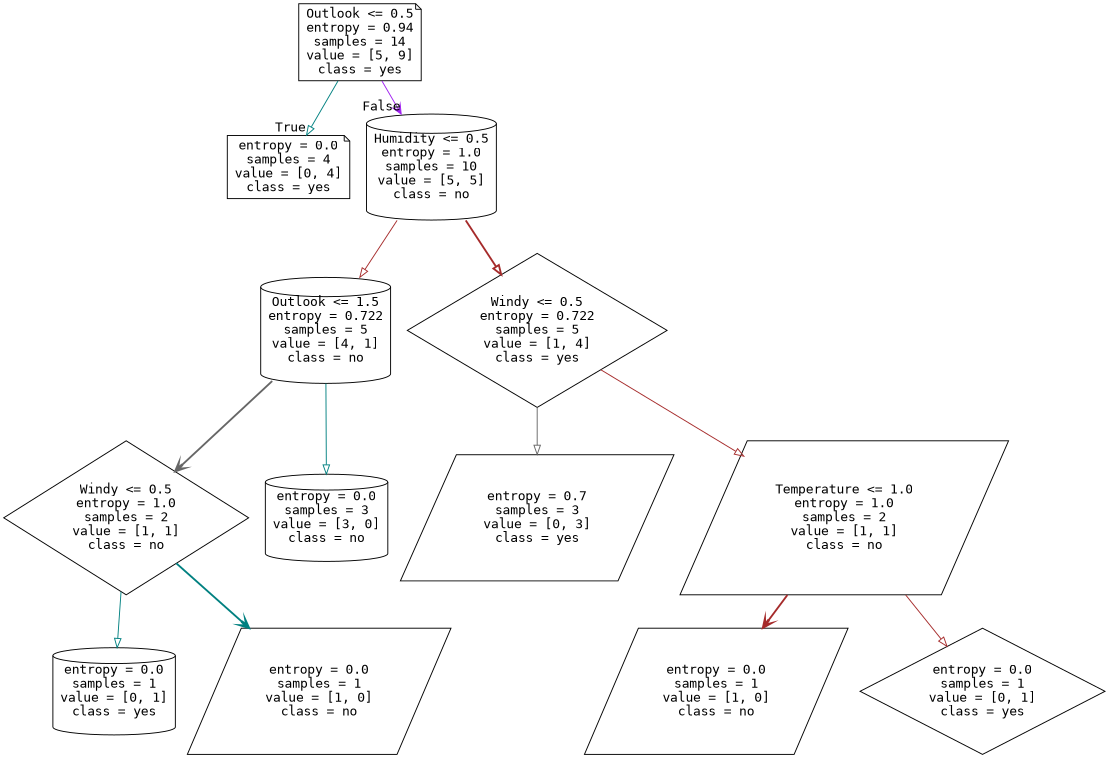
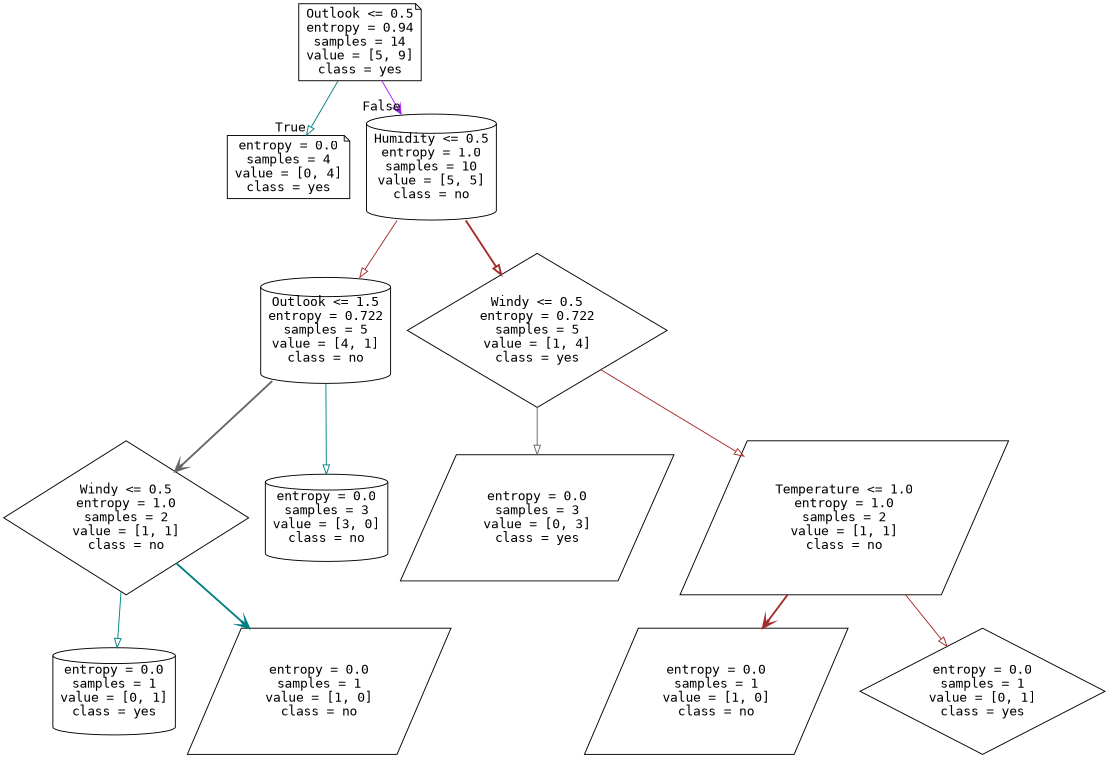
  digraph {
    fontname="DejaVu Sans Mono"
    node [shape=cylinder fontname="DejaVu Sans Mono"]
    edge [color=brown style=solid arrowhead=onormal fontname="DejaVu Sans Mono"]
    n1 [label="Outlook <= 0.5\nentropy = 0.94\nsamples = 14\nvalue = [5, 9]\nclass = yes" shape=note]
    n2 [label="entropy = 0.0\nsamples = 4\nvalue = [0, 4]\nclass = yes" shape=note]
    n3 [label="Humidity <= 0.5\nentropy = 1.0\nsamples = 10\nvalue = [5, 5]\nclass = no"]
    n4 [label="Outlook <= 1.5\nentropy = 0.722\nsamples = 5\nvalue = [4, 1]\nclass = no"]
    n5 [label="Windy <= 0.5\nentropy = 0.722\nsamples = 5\nvalue = [1, 4]\nclass = yes" shape=diamond]
    n6 [label="Windy <= 0.5\nentropy = 1.0\nsamples = 2\nvalue = [1, 1]\nclass = no" shape=diamond]
    n7 [label="entropy = 0.0\nsamples = 3\nvalue = [3, 0]\nclass = no"]
    n8 [label="entropy = 0.0\nsamples = 1\nvalue = [0, 1]\nclass = yes"]
    n9 [label="entropy = 0.0\nsamples = 1\nvalue = [1, 0]\nclass = no" shape=parallelogram]
-   n10 [label="entropy = 0.7\nsamples = 3\nvalue = [0, 3]\nclass = yes" shape=parallelogram]
+   n10 [label="entropy = 0.0\nsamples = 3\nvalue = [0, 3]\nclass = yes" shape=parallelogram]
    n11 [label="Temperature <= 1.0\nentropy = 1.0\nsamples = 2\nvalue = [1, 1]\nclass = no" shape=parallelogram]
    n12 [label="entropy = 0.0\nsamples = 1\nvalue = [1, 0]\nclass = no" shape=parallelogram]
    n13 [label="entropy = 0.0\nsamples = 1\nvalue = [0, 1]\nclass = yes" shape=diamond]
    n1 -> n2 [headlabel=True labelangle=45 labeldistance=2.5 color=teal]
    n1 -> n3 [headlabel=False labelangle=-45 labeldistance=2.5 color=purple arrowhead=vee]
    n3 -> n4
    n3 -> n5 [style=bold]
    n4 -> n6 [color=gray40 style=bold arrowhead=vee]
    n4 -> n7 [color=teal]
    n5 -> n10 [color=gray40]
    n5 -> n11
    n6 -> n8 [color=teal]
    n6 -> n9 [color=teal style=bold arrowhead=vee]
    n11 -> n12 [style=bold arrowhead=vee]
    n11 -> n13
  }
